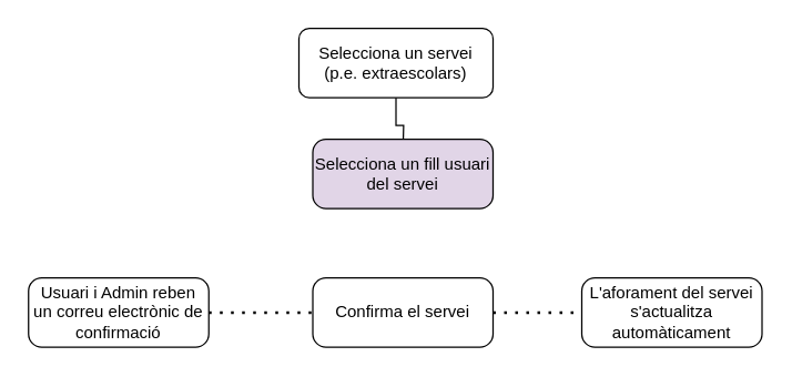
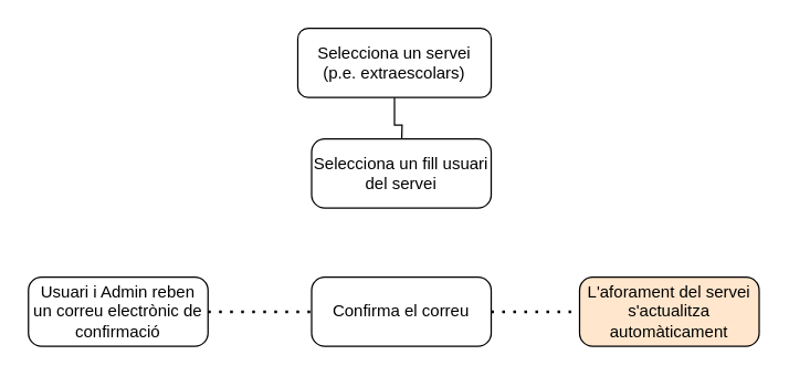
  <mxCell id="0" />
  <mxCell id="1" parent="0" />
  <mxCell id="2" value="Selecciona un servei (p.e. extraescolars)" style="rounded=1;whiteSpace=wrap;html=1;fontSize=12;glass=0;strokeWidth=1;shadow=0;" vertex="1" parent="1"><mxGeometry x="215" y="20" width="140" height="50" as="geometry" /></mxCell>
  <mxCell id="3" style="edgeStyle=orthogonalEdgeStyle;rounded=0;orthogonalLoop=1;jettySize=auto;html=1;exitX=0.5;exitY=0;exitDx=0;exitDy=0;entryX=0.5;entryY=1;entryDx=0;entryDy=0;startArrow=classic;startFill=1;endArrow=none;endFill=0;" edge="1" parent="1" target="2"><mxGeometry relative="1" as="geometry"><mxPoint x="290" y="110" as="sourcePoint" /></mxGeometry></mxCell>
- <mxCell id="4" value="Selecciona un fill usuari del servei" style="rounded=1;whiteSpace=wrap;html=1;fontSize=12;glass=0;strokeWidth=1;shadow=0;arcSize=19;fillColor=#e1d5e7;" vertex="1" parent="1"><mxGeometry x="225" y="100" width="130" height="50" as="geometry" /></mxCell>
- <mxCell id="5" value="Confirma el servei" style="rounded=1;whiteSpace=wrap;html=1;fontSize=12;glass=0;strokeWidth=1;shadow=0;arcSize=19;" vertex="1" parent="1"><mxGeometry x="225" y="200" width="130" height="50" as="geometry" /></mxCell>
- <mxCell id="6" value="L'aforament del servei s'actualitza automàticament" style="rounded=1;whiteSpace=wrap;html=1;fontSize=12;glass=0;strokeWidth=1;shadow=0;arcSize=19;" vertex="1" parent="1"><mxGeometry x="419" y="200" width="130" height="50" as="geometry" /></mxCell>
+ <mxCell id="4" value="Selecciona un fill usuari del servei" style="rounded=1;whiteSpace=wrap;html=1;fontSize=12;glass=0;strokeWidth=1;shadow=0;arcSize=19;" vertex="1" parent="1"><mxGeometry x="225" y="100" width="130" height="50" as="geometry" /></mxCell>
+ <mxCell id="5" value="Confirma el correu" style="rounded=1;whiteSpace=wrap;html=1;fontSize=12;glass=0;strokeWidth=1;shadow=0;arcSize=19;" vertex="1" parent="1"><mxGeometry x="225" y="200" width="130" height="50" as="geometry" /></mxCell>
+ <mxCell id="6" value="L'aforament del servei s'actualitza automàticament" style="rounded=1;whiteSpace=wrap;html=1;fontSize=12;glass=0;strokeWidth=1;shadow=0;arcSize=19;fillColor=#ffe6cc;" vertex="1" parent="1"><mxGeometry x="419" y="200" width="130" height="50" as="geometry" /></mxCell>
  <mxCell id="7" value="" style="endArrow=none;dashed=1;html=1;dashPattern=1 3;strokeWidth=2;exitX=1;exitY=0.5;exitDx=0;exitDy=0;entryX=0;entryY=0.5;entryDx=0;entryDy=0;" edge="1" parent="1" target="6"><mxGeometry width="50" height="50" relative="1" as="geometry"><mxPoint x="355" y="225" as="sourcePoint" /><mxPoint x="510" y="340" as="targetPoint" /></mxGeometry></mxCell>
  <mxCell id="8" value="Usuari i Admin reben un correu electrònic de confirmació" style="rounded=1;whiteSpace=wrap;html=1;fontSize=12;glass=0;strokeWidth=1;shadow=0;arcSize=19;" vertex="1" parent="1"><mxGeometry x="20" y="200" width="130" height="50" as="geometry" /></mxCell>
  <mxCell id="9" value="" style="endArrow=none;dashed=1;html=1;dashPattern=1 3;strokeWidth=2;entryX=0;entryY=0.5;entryDx=0;entryDy=0;" edge="1" parent="1" source="8" target="5"><mxGeometry width="50" height="50" relative="1" as="geometry"><mxPoint x="150" y="224.5" as="sourcePoint" /><mxPoint x="214" y="224.5" as="targetPoint" /></mxGeometry></mxCell>
